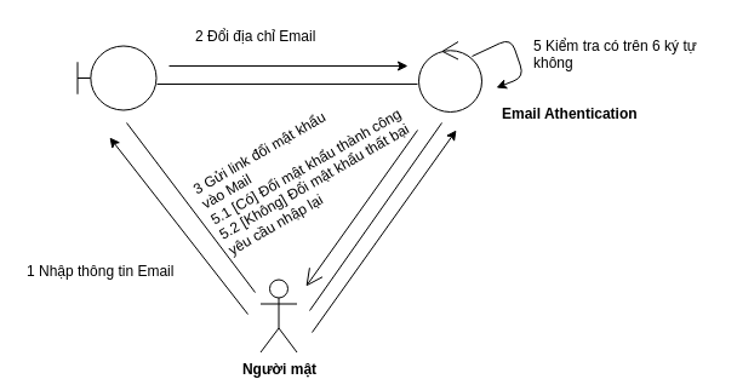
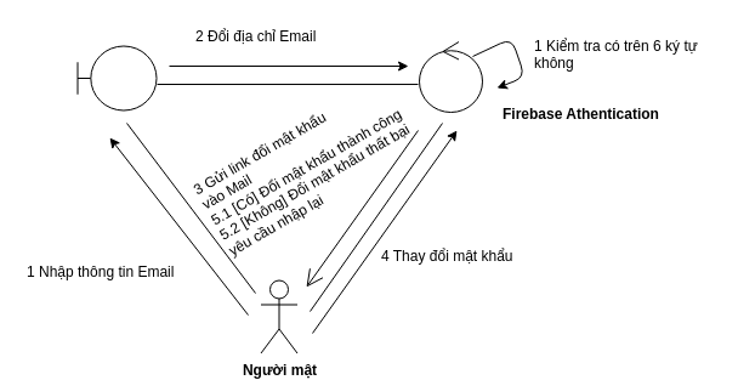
  <mxCell id="0" />
  <mxCell id="1" parent="0" />
  <mxCell id="2" value="Người mật" style="shape=umlActor;verticalLabelPosition=bottom;labelBackgroundColor=#ffffff;verticalAlign=top;html=1;outlineConnect=0;fontStyle=1" parent="1" vertex="1"><mxGeometry x="214.5" y="230.5" width="30" height="60" as="geometry" /></mxCell>
  <mxCell id="3" value="" style="ellipse;shape=umlControl;whiteSpace=wrap;html=1;strokeColor=#000000;fontStyle=1" parent="1" vertex="1"><mxGeometry x="345" y="34" width="52" height="58" as="geometry" /></mxCell>
- <mxCell id="4" value="Email Athentication" style="text;html=1;resizable=0;points=[];autosize=1;align=left;verticalAlign=top;spacingTop=-4;fontStyle=1" parent="1" vertex="1"><mxGeometry x="412" y="83.5" width="129" height="14" as="geometry" /></mxCell>
+ <mxCell id="4" value="Firebase Athentication" style="text;html=1;resizable=0;points=[];autosize=1;align=left;verticalAlign=top;spacingTop=-4;fontStyle=1" parent="1" vertex="1"><mxGeometry x="412" y="83.5" width="129" height="14" as="geometry" /></mxCell>
  <mxCell id="5" value="" style="shape=umlBoundary;whiteSpace=wrap;html=1;strokeColor=#000000;fontStyle=1" parent="1" vertex="1"><mxGeometry x="63.5" y="37.5" width="65" height="53" as="geometry" /></mxCell>
  <mxCell id="6" value="" style="endArrow=none;html=1;" edge="1" parent="1"><mxGeometry width="50" height="50" relative="1" as="geometry"><mxPoint x="210" y="241" as="sourcePoint" /><mxPoint x="104" y="101" as="targetPoint" /></mxGeometry></mxCell>
  <mxCell id="7" value="" style="endArrow=none;html=1;entryX=-0.019;entryY=0.603;entryDx=0;entryDy=0;entryPerimeter=0;" edge="1" parent="1" target="3"><mxGeometry width="50" height="50" relative="1" as="geometry"><mxPoint x="129" y="69" as="sourcePoint" /><mxPoint x="271" y="26" as="targetPoint" /></mxGeometry></mxCell>
  <mxCell id="8" value="" style="endArrow=classic;html=1;" edge="1" parent="1"><mxGeometry width="50" height="50" relative="1" as="geometry"><mxPoint x="204" y="259" as="sourcePoint" /><mxPoint x="90" y="113" as="targetPoint" /></mxGeometry></mxCell>
  <mxCell id="9" value="" style="endArrow=classic;html=1;" edge="1" parent="1"><mxGeometry width="50" height="50" relative="1" as="geometry"><mxPoint x="139" y="54" as="sourcePoint" /><mxPoint x="336" y="54" as="targetPoint" /></mxGeometry></mxCell>
  <mxCell id="10" value="1 Nhập thông tin Email" style="text;html=1;resizable=0;points=[];autosize=1;align=left;verticalAlign=top;spacingTop=-4;" vertex="1" parent="1"><mxGeometry x="20" y="214" width="131" height="14" as="geometry" /></mxCell>
  <mxCell id="11" value="2 Đổi địa chỉ Email" style="text;html=1;resizable=0;points=[];autosize=1;align=left;verticalAlign=top;spacingTop=-4;" vertex="1" parent="1"><mxGeometry x="159" y="20" width="111" height="14" as="geometry" /></mxCell>
  <mxCell id="12" value="" style="endArrow=none;html=1;" edge="1" parent="1"><mxGeometry width="50" height="50" relative="1" as="geometry"><mxPoint x="255" y="256" as="sourcePoint" /><mxPoint x="364" y="101" as="targetPoint" /></mxGeometry></mxCell>
  <mxCell id="13" value="" style="endArrow=classic;html=1;" edge="1" parent="1"><mxGeometry width="50" height="50" relative="1" as="geometry"><mxPoint x="257" y="274" as="sourcePoint" /><mxPoint x="376" y="107" as="targetPoint" /></mxGeometry></mxCell>
  <mxCell id="14" value="" style="endArrow=open;endFill=1;endSize=12;html=1;" edge="1" parent="1"><mxGeometry width="160" relative="1" as="geometry"><mxPoint x="344" y="107" as="sourcePoint" /><mxPoint x="252" y="236" as="targetPoint" /></mxGeometry></mxCell>
  <mxCell id="15" value="3 Gửi link đổi mật khẩu&lt;br&gt;vào Mail&lt;br&gt;5.1 [Có] Đổi mật khẩu thành công&lt;br&gt;5.2 [Không] Đổi mật khẩu thất bại&lt;br&gt;yêu cầu nhập lại&lt;br&gt;" style="text;html=1;resizable=0;points=[];autosize=1;align=left;verticalAlign=top;spacingTop=-4;rotation=-30;" vertex="1" parent="1"><mxGeometry x="159" y="97.5" width="189" height="70" as="geometry" /></mxCell>
+ <mxCell id="16" value="4 Thay đổi mật khẩu" style="text;html=1;resizable=0;points=[];autosize=1;align=left;verticalAlign=top;spacingTop=-4;" vertex="1" parent="1"><mxGeometry x="311.5" y="201" width="119" height="14" as="geometry" /></mxCell>
  <mxCell id="17" value="" style="endArrow=classic;html=1;exitX=0.846;exitY=0.207;exitDx=0;exitDy=0;exitPerimeter=0;" edge="1" parent="1" source="3"><mxGeometry width="50" height="50" relative="1" as="geometry"><mxPoint x="429" y="68" as="sourcePoint" /><mxPoint x="409" y="72" as="targetPoint" /><Array as="points"><mxPoint x="421" y="31" /><mxPoint x="432" y="63" /></Array></mxGeometry></mxCell>
- <mxCell id="18" value="5 Kiểm tra có trên 6 ký tự&amp;nbsp;&lt;br&gt;không&lt;br&gt;" style="text;html=1;resizable=0;points=[];autosize=1;align=left;verticalAlign=top;spacingTop=-4;" vertex="1" parent="1"><mxGeometry x="438" y="28" width="148" height="28" as="geometry" /></mxCell>
+ <mxCell id="18" value="1 Kiểm tra có trên 6 ký tự&amp;nbsp;&lt;br&gt;không&lt;br&gt;" style="text;html=1;resizable=0;points=[];autosize=1;align=left;verticalAlign=top;spacingTop=-4;" vertex="1" parent="1"><mxGeometry x="438" y="28" width="148" height="28" as="geometry" /></mxCell>
